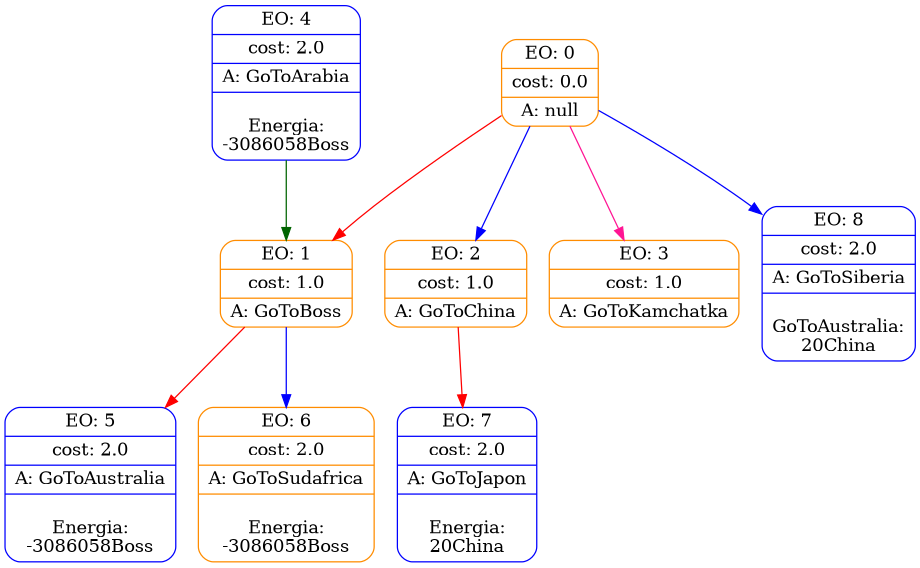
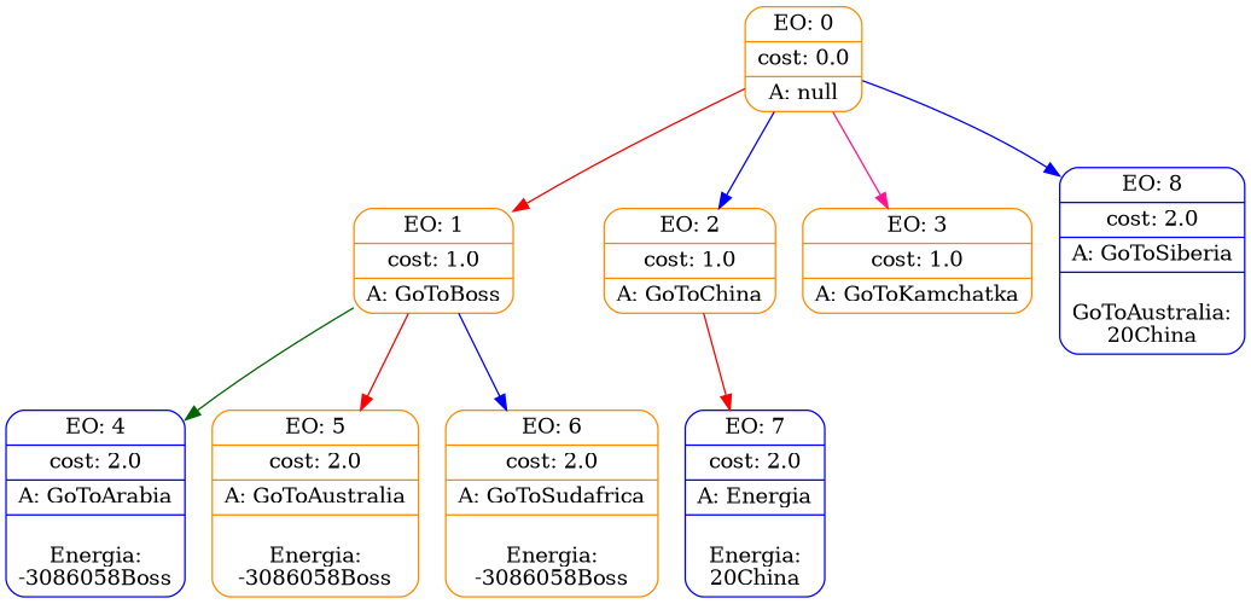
  digraph {
    node [color=darkorange shape=Mrecord]
    edge [color=red]
    n1 [label="{EO: 0|cost: 0.0|A: null}"]
    n2 [label="{EO: 1|cost: 1.0|A: GoToBoss}"]
    n3 [label="{EO: 2|cost: 1.0|A: GoToChina}"]
    n4 [label="{EO: 3|cost: 1.0|A: GoToKamchatka}"]
    n5 [color=blue label="{EO: 8|cost: 2.0|A: GoToSiberia|{\nGoToAustralia:\n20China\n}}"]
    n6 [color=blue label="{EO: 4|cost: 2.0|A: GoToArabia|{\nEnergia:\n-3086058Boss\n}}"]
-   n7 [color=blue label="{EO: 5|cost: 2.0|A: GoToAustralia|{\nEnergia:\n-3086058Boss\n}}"]
+   n7 [label="{EO: 5|cost: 2.0|A: GoToAustralia|{\nEnergia:\n-3086058Boss\n}}"]
    n8 [label="{EO: 6|cost: 2.0|A: GoToSudafrica|{\nEnergia:\n-3086058Boss\n}}"]
-   n9 [color=blue label="{EO: 7|cost: 2.0|A: GoToJapon|{\nEnergia:\n20China\n}}"]
+   n9 [color=blue label="{EO: 7|cost: 2.0|A: Energia|{\nEnergia:\n20China\n}}"]
    n1 -> n2
    n1 -> n3 [color=blue]
    n1 -> n4 [color=deeppink]
    n1 -> n5 [color=blue]
-   n6 -> n2 [color=darkgreen]
+   n2 -> n6 [color=darkgreen]
    n2 -> n7
    n2 -> n8 [color=blue]
    n3 -> n9
  }
